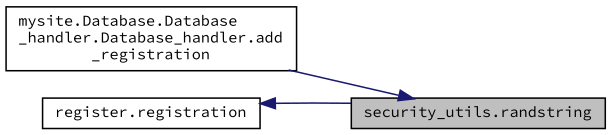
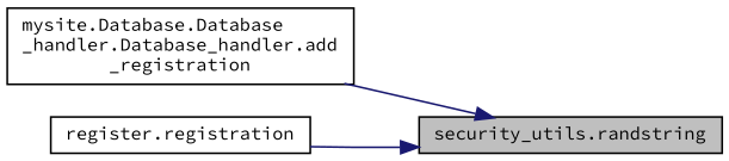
  digraph {
    fontname="Source Code Pro"
    rankdir=RL
    node [color=black fillcolor=white fontname="Source Code Pro" fontsize=10 shape=record style=filled]
    edge [color=midnightblue dir=back fontname="Source Code Pro" fontsize=10 labelfontname=Helvetica labelfontsize=10 style=solid]
    n1 [fillcolor=grey75 fontcolor=black height=0.2 label="security_utils.randstring" width=0.4]
    n2 [height=0.2 label="mysite.Database.Database\l_handler.Database_handler.add\l_registration" width=0.4]
    n3 [height=0.2 label="register.registration" width=0.4]
    n1 -> n2
-   n3 -> n1
+   n1 -> n3
  }
